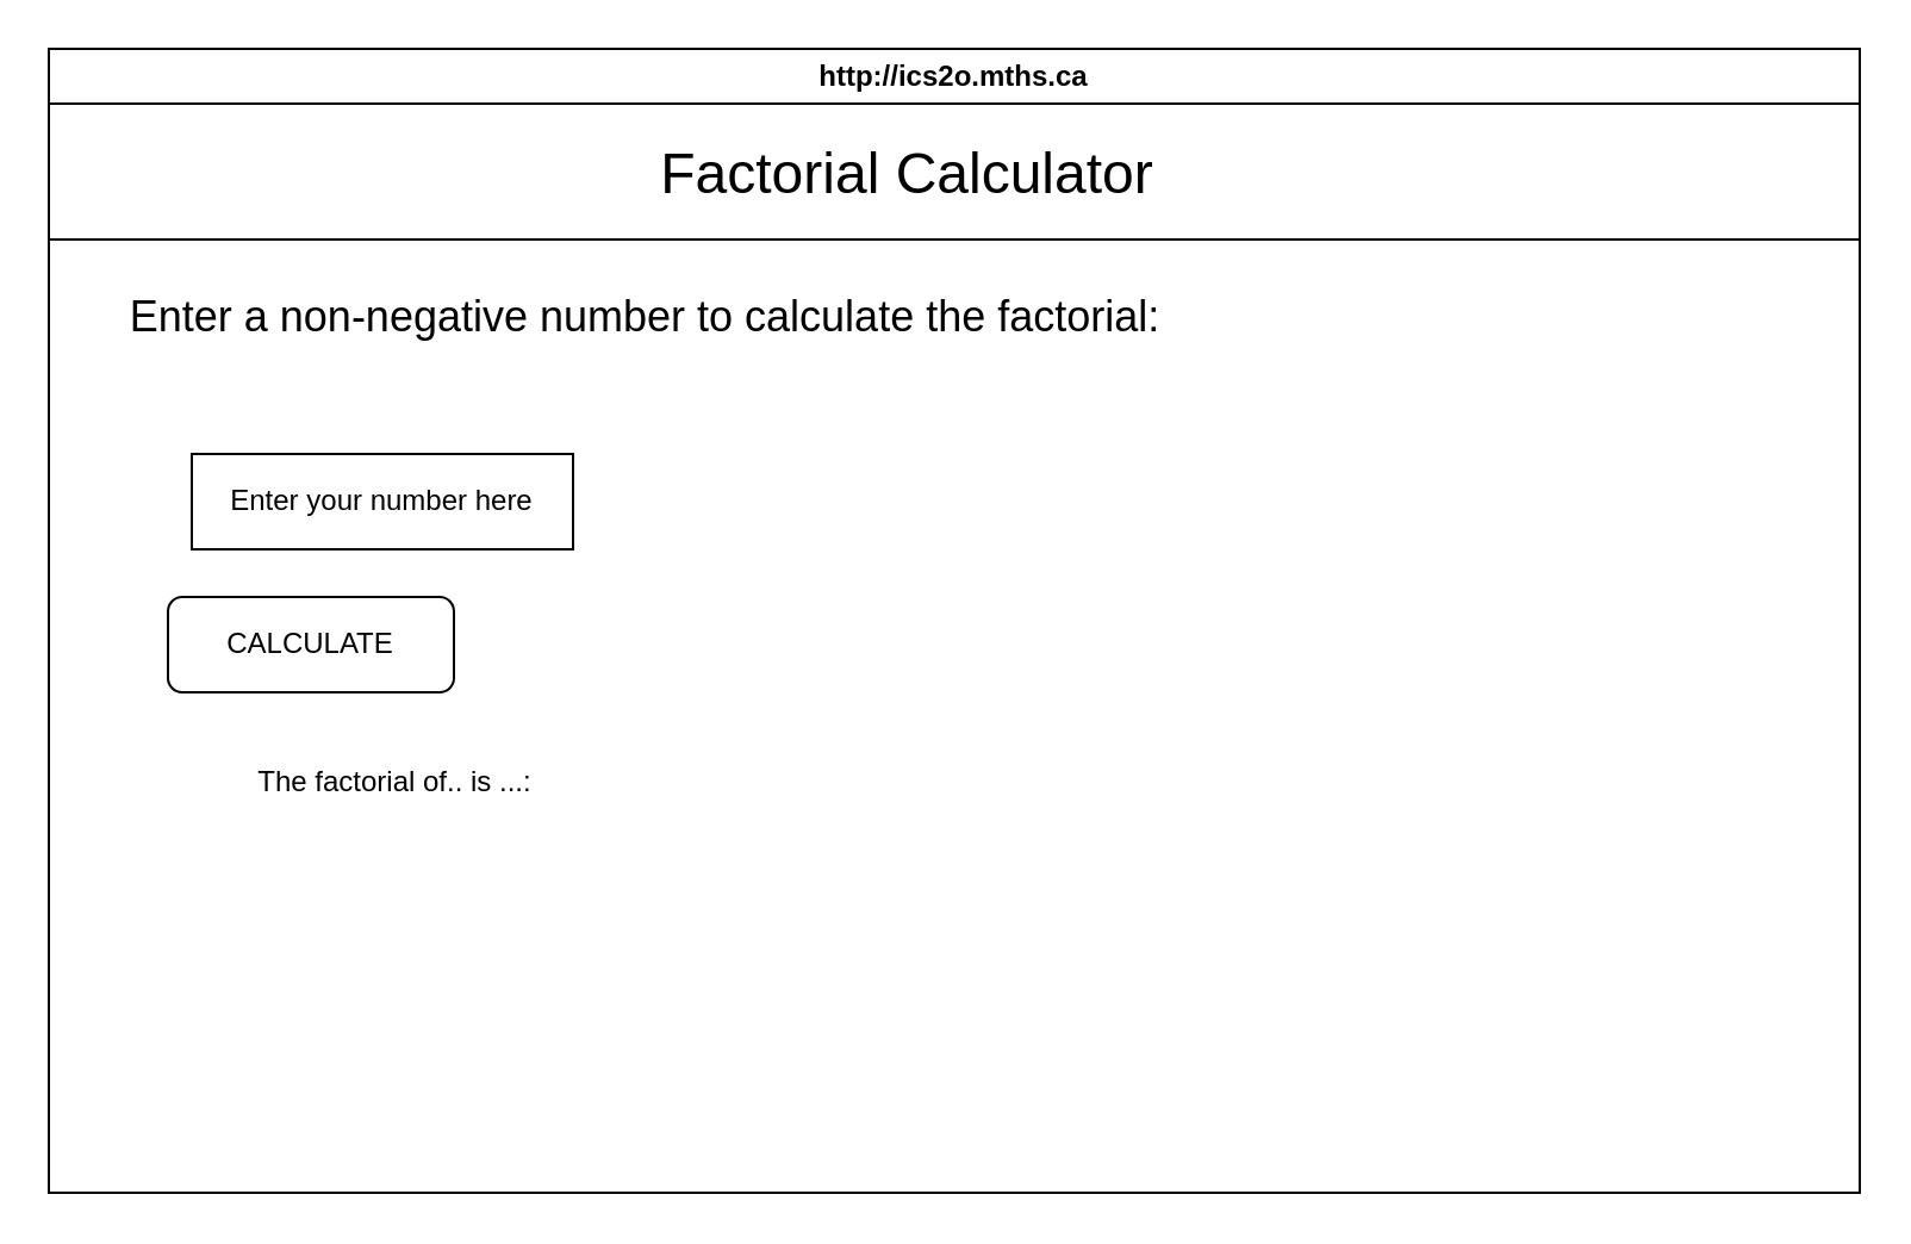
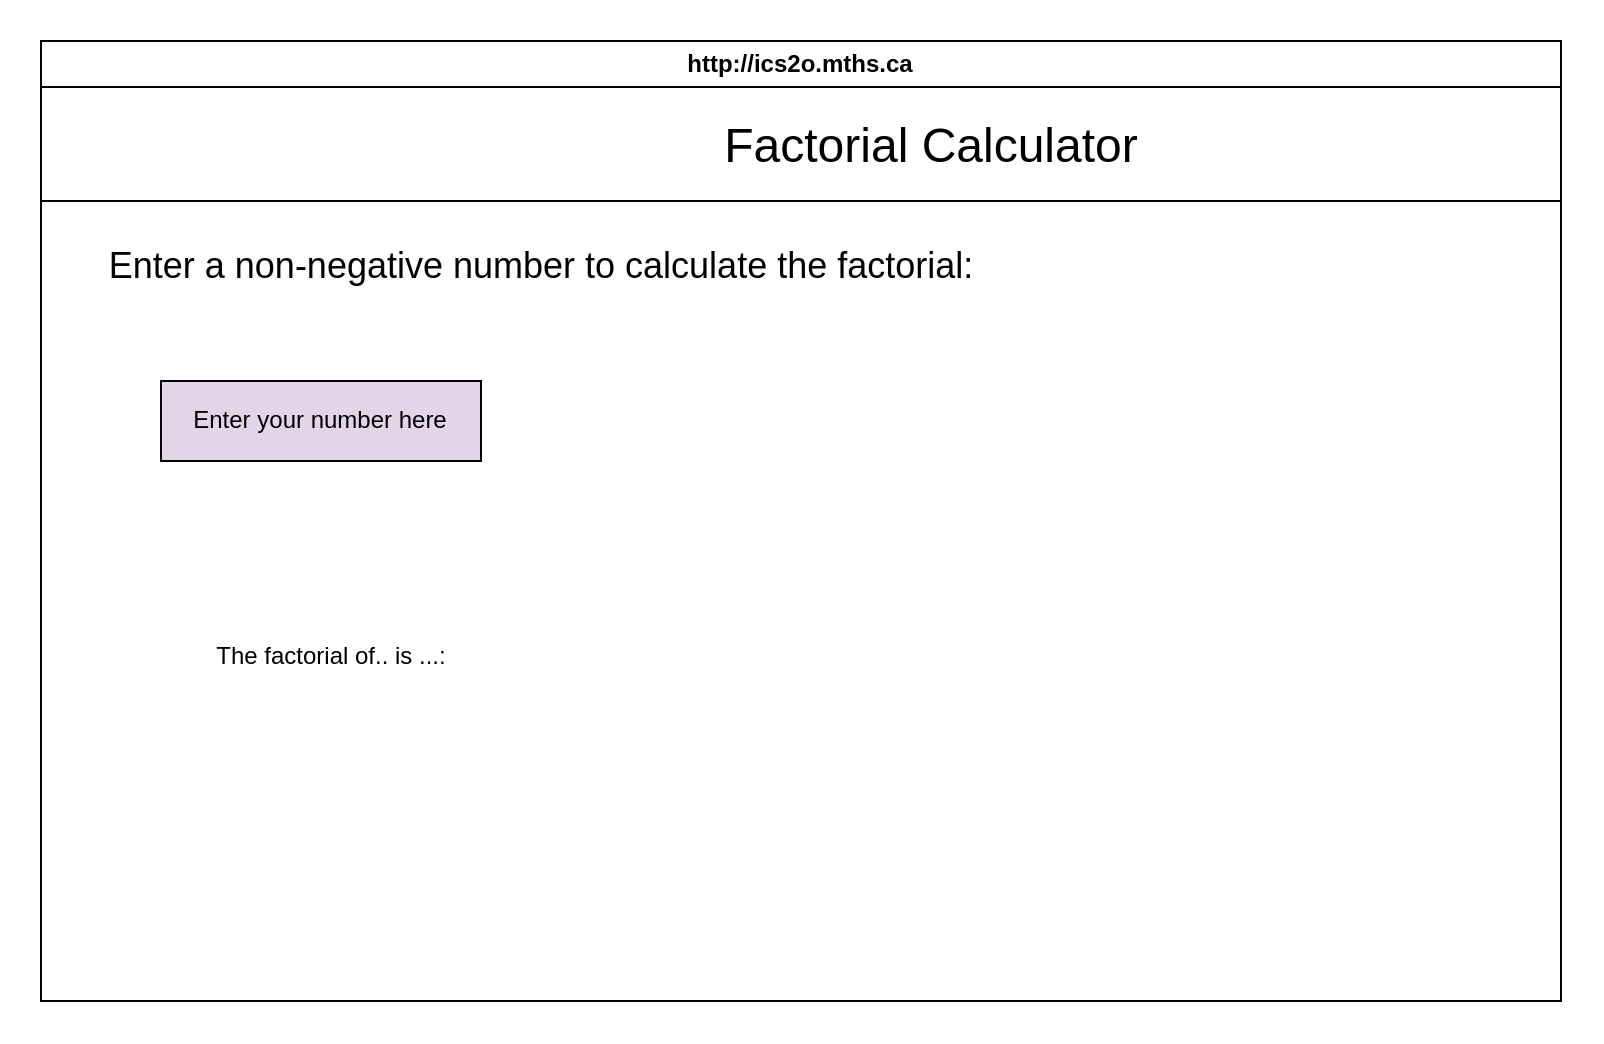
  <mxCell id="0" />
  <mxCell id="1" parent="0" />
  <mxCell id="2" value="http://ics2o.mths.ca" style="swimlane;whiteSpace=wrap;html=1;" parent="1" vertex="1"><mxGeometry x="20" y="20" width="760" height="480" as="geometry" /></mxCell>
  <mxCell id="3" value="The factorial of.. is ...:" style="text;html=1;align=center;verticalAlign=middle;resizable=0;points=[];autosize=1;strokeColor=none;fillColor=none;" parent="2" vertex="1"><mxGeometry x="75" y="293" width="140" height="30" as="geometry" /></mxCell>
  <mxCell id="4" value="&lt;font style=&quot;font-size: 18px;&quot;&gt;Enter a non-negative number to calculate the factorial:&lt;/font&gt;" style="text;html=1;align=center;verticalAlign=middle;resizable=0;points=[];autosize=1;strokeColor=none;fillColor=none;" parent="2" vertex="1"><mxGeometry x="20" y="93" width="460" height="40" as="geometry" /></mxCell>
- <mxCell id="5" value="Enter your number here" style="whiteSpace=wrap;html=1;" parent="2" vertex="1"><mxGeometry x="60" y="170" width="160" height="40" as="geometry" /></mxCell>
- <mxCell id="6" value="CALCULATE" style="rounded=1;whiteSpace=wrap;html=1;" vertex="1" parent="2"><mxGeometry x="50" y="230" width="120" height="40" as="geometry" /></mxCell>
- <mxCell id="7" value="&lt;font style=&quot;font-size: 24px;&quot;&gt;Factorial Calculator&lt;/font&gt;" style="text;html=1;align=center;verticalAlign=middle;resizable=0;points=[];autosize=1;strokeColor=none;fillColor=none;" parent="1" vertex="1"><mxGeometry x="265" y="53" width="230" height="40" as="geometry" /></mxCell>
+ <mxCell id="5" value="Enter your number here" style="whiteSpace=wrap;html=1;fillColor=#e1d5e7;" parent="2" vertex="1"><mxGeometry x="60" y="170" width="160" height="40" as="geometry" /></mxCell>
+ <mxCell id="7" value="&lt;font style=&quot;font-size: 24px;&quot;&gt;Factorial Calculator&lt;/font&gt;" style="text;html=1;align=center;verticalAlign=middle;resizable=0;points=[];autosize=1;strokeColor=none;fillColor=none;" parent="1" vertex="1"><mxGeometry x="350" y="53" width="230" height="40" as="geometry" /></mxCell>
  <mxCell id="8" value="" style="endArrow=none;html=1;" parent="1" edge="1"><mxGeometry width="50" height="50" relative="1" as="geometry"><mxPoint x="20" y="100" as="sourcePoint" /><mxPoint x="780" y="100" as="targetPoint" /></mxGeometry></mxCell>
